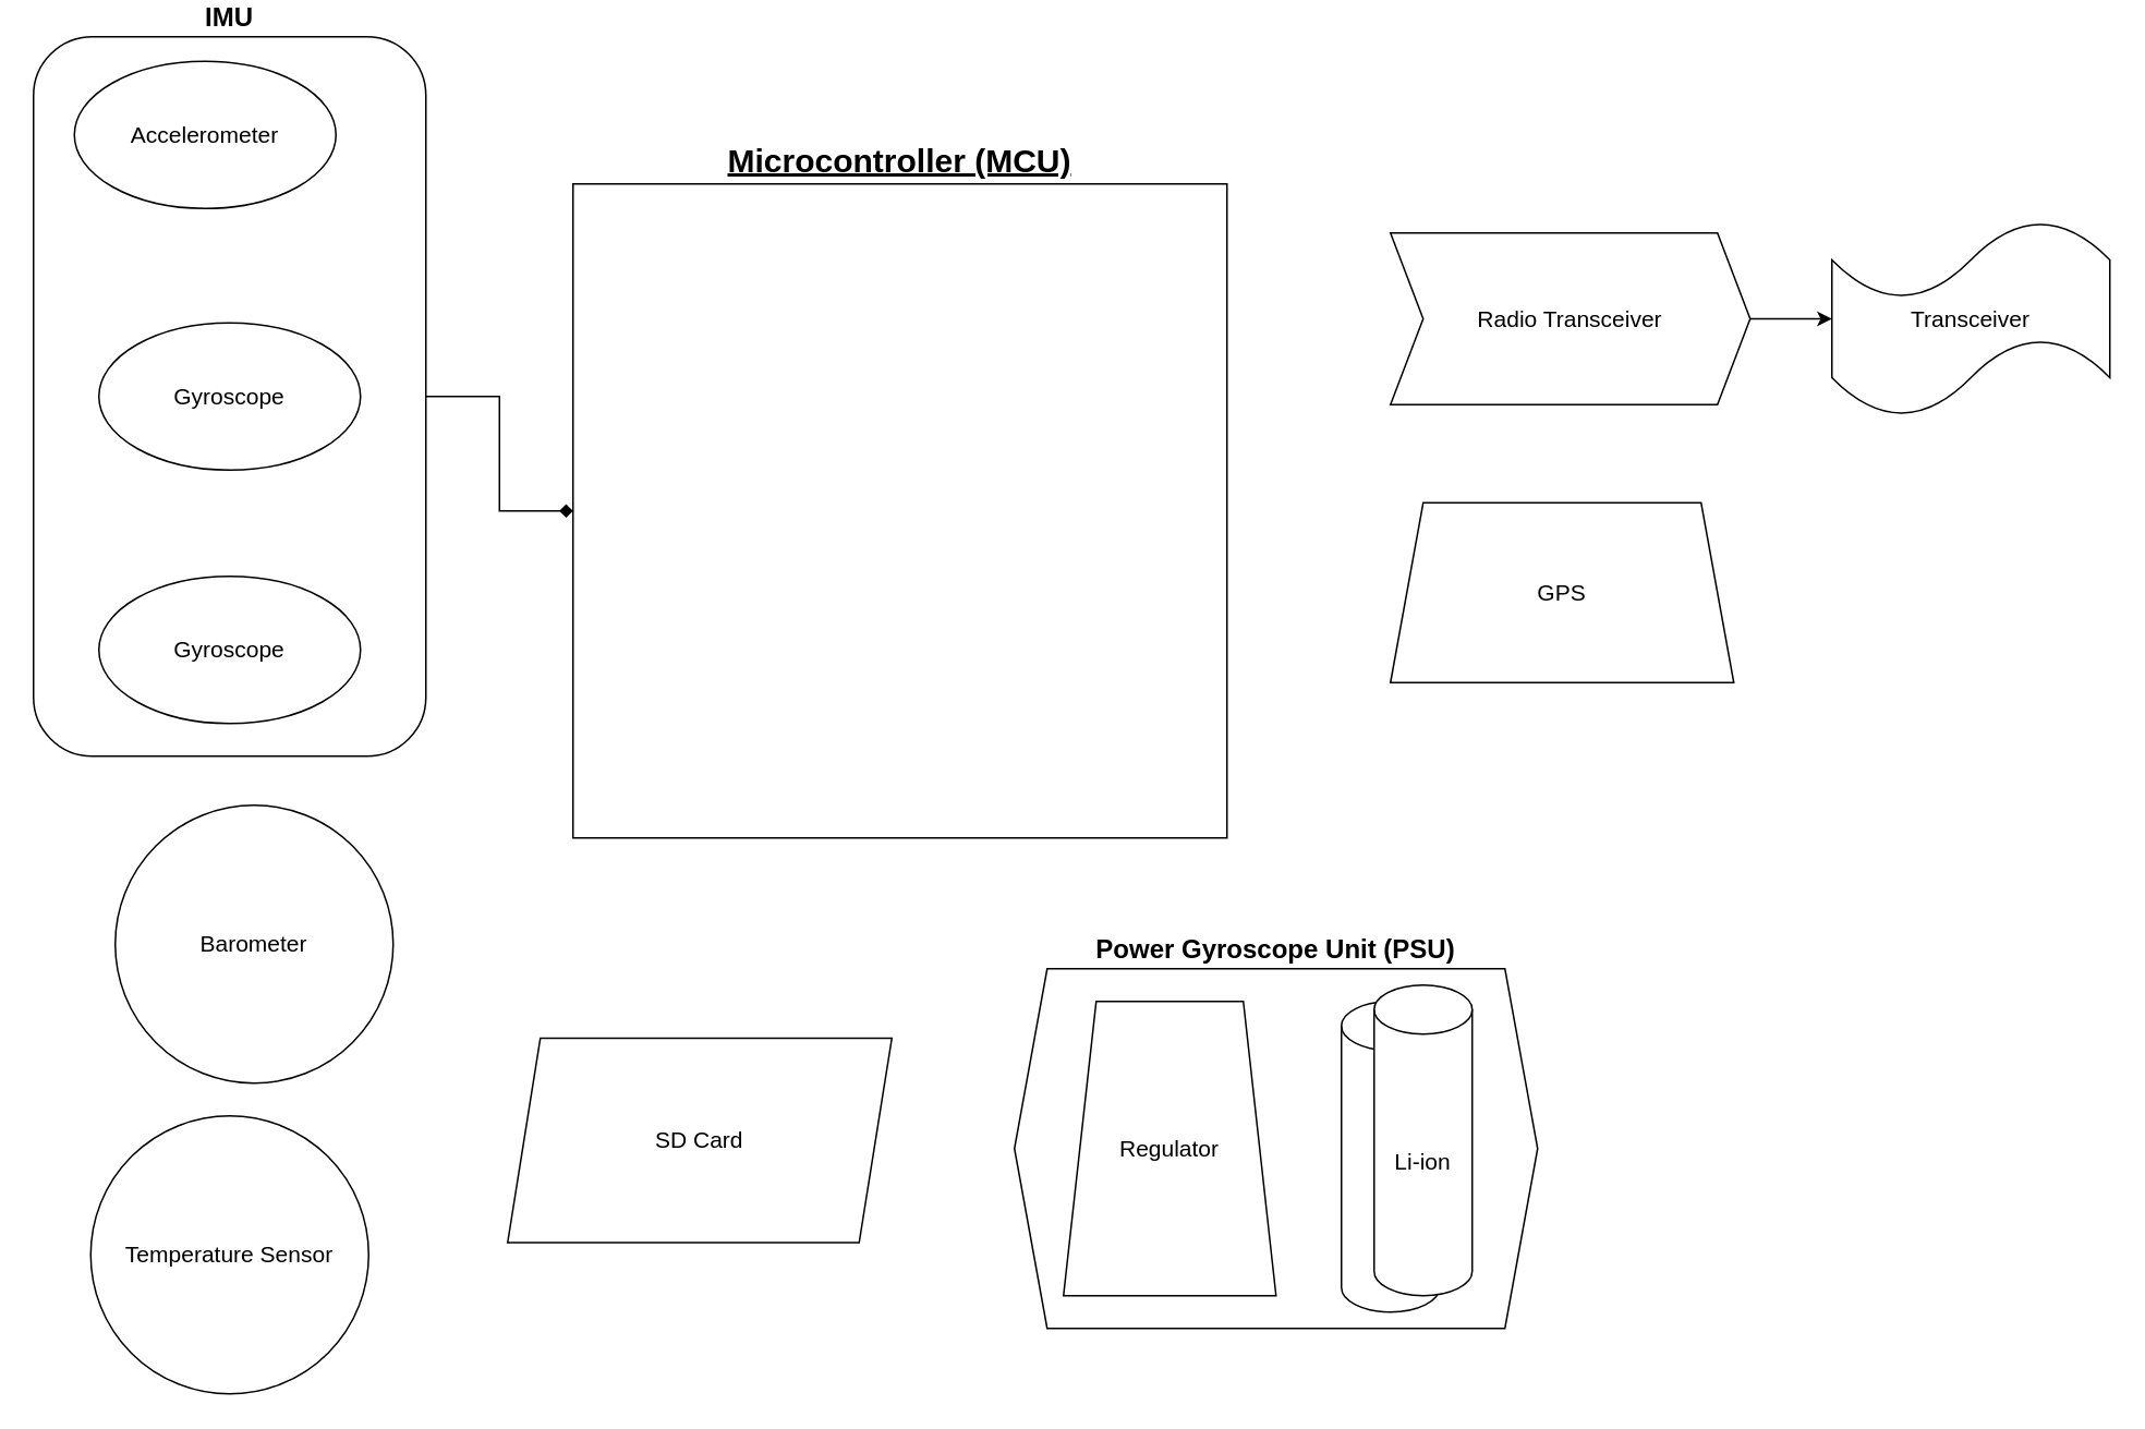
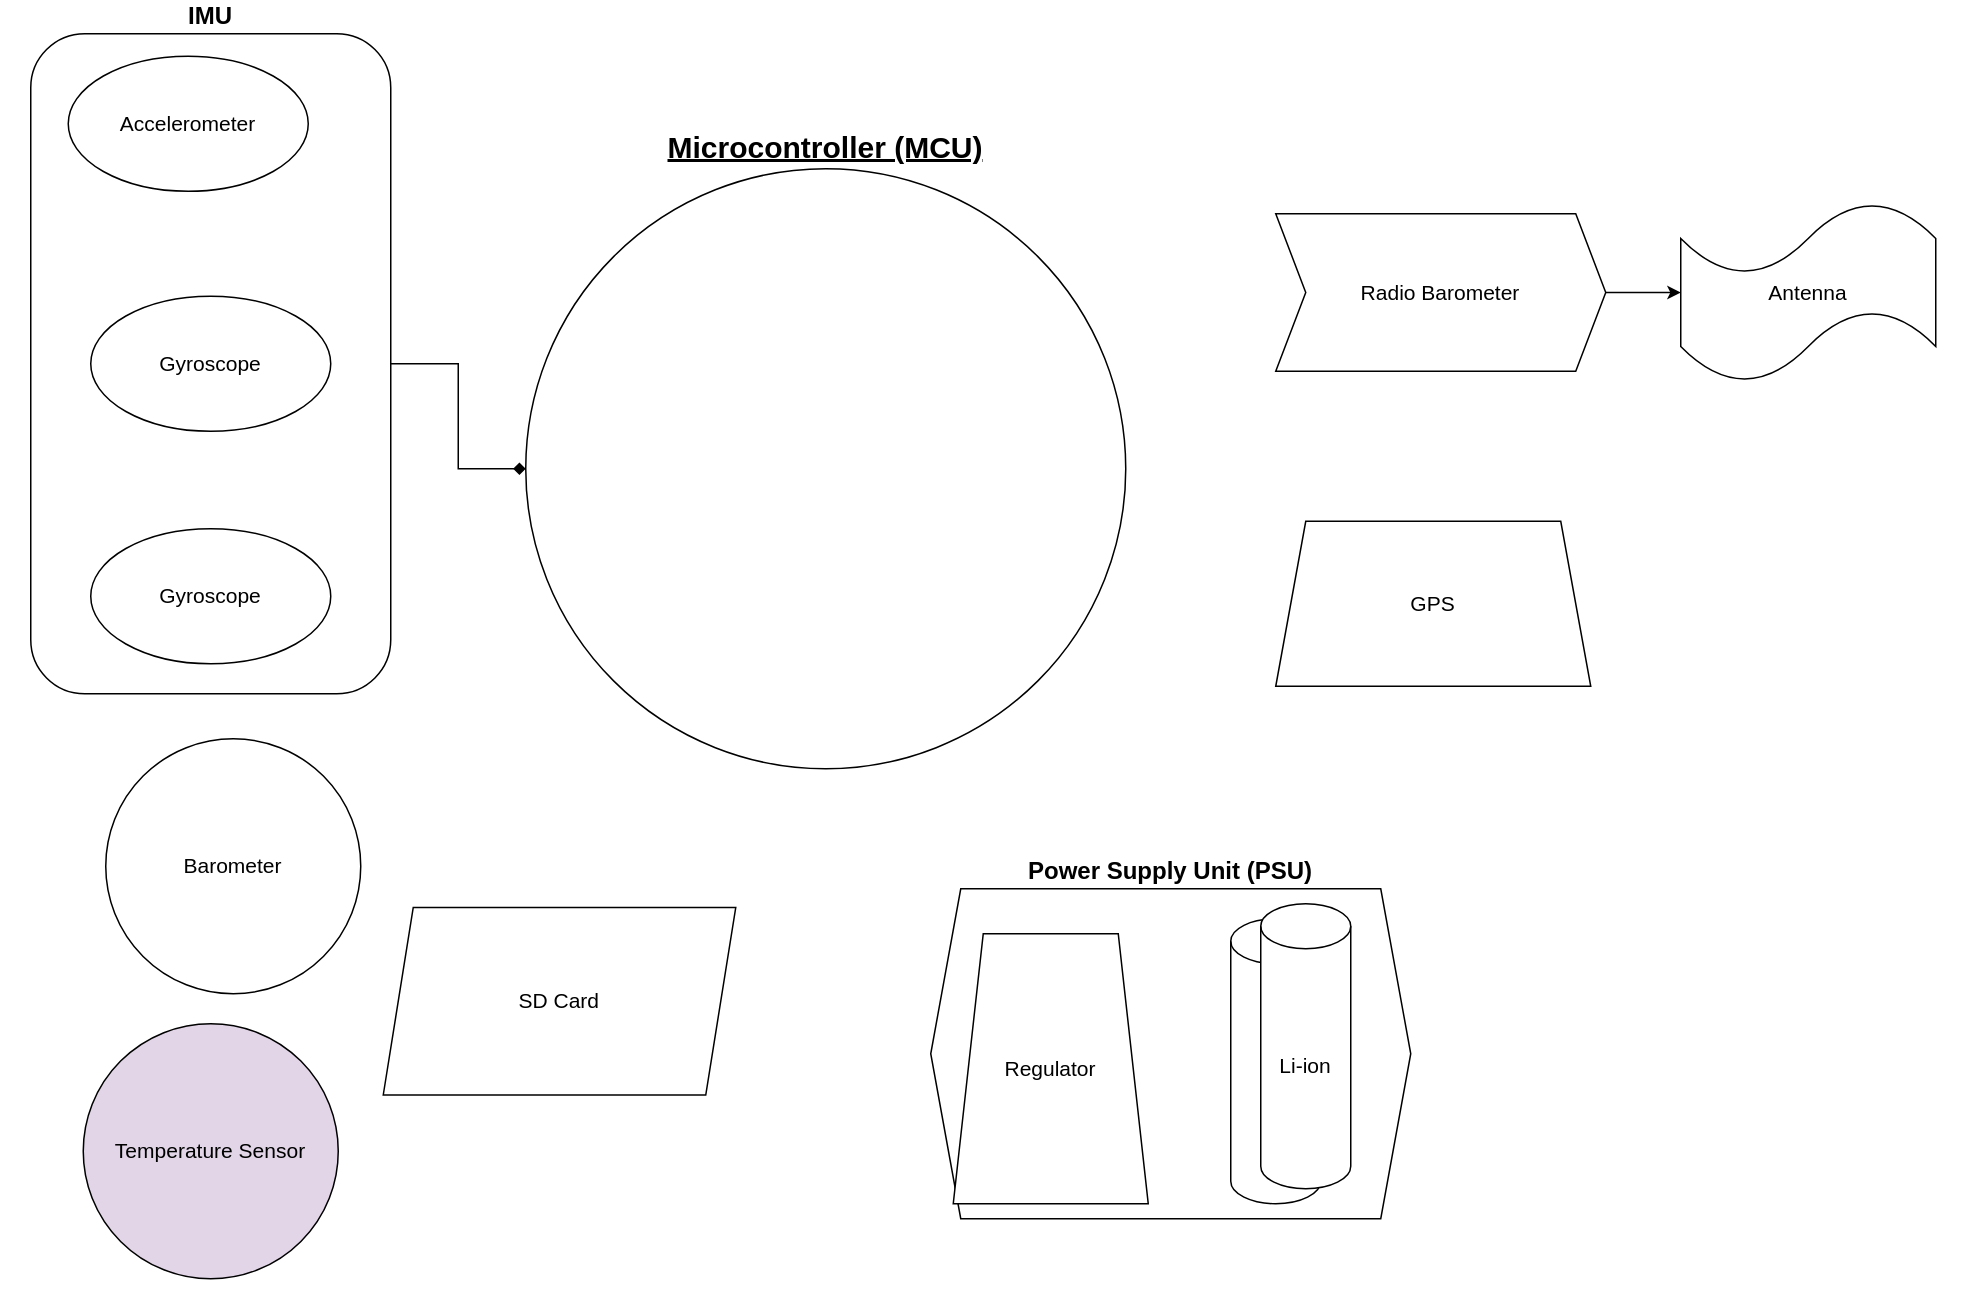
  <mxCell id="0" />
  <mxCell id="1" parent="0" />
  <mxCell id="2" value="" style="edgeStyle=orthogonalEdgeStyle;rounded=0;orthogonalLoop=1;jettySize=auto;html=1;endArrow=diamond;" edge="1" parent="1" source="3" target="4"><mxGeometry relative="1" as="geometry" /></mxCell>
  <mxCell id="3" value="IMU" style="rounded=1;whiteSpace=wrap;html=1;labelPosition=center;verticalLabelPosition=top;align=center;verticalAlign=bottom;fontSize=16;fontStyle=1" vertex="1" parent="1"><mxGeometry x="20" y="20" width="240" height="440" as="geometry" /></mxCell>
- <mxCell id="4" value="Microcontroller (MCU)" style="whiteSpace=wrap;html=1;aspect=fixed;labelPosition=center;verticalLabelPosition=top;align=center;verticalAlign=bottom;fontStyle=5;fontSize=20;" vertex="1" parent="1"><mxGeometry x="350" y="110" width="400" height="400" as="geometry" /></mxCell>
- <mxCell id="5" value="SD Card" style="shape=parallelogram;perimeter=parallelogramPerimeter;whiteSpace=wrap;html=1;fixedSize=1;fontSize=14;" vertex="1" parent="1"><mxGeometry x="310" y="632.5" width="235" height="125" as="geometry" /></mxCell>
+ <mxCell id="4" value="Microcontroller (MCU)" style="ellipse;whiteSpace=wrap;html=1;aspect=fixed;labelPosition=center;verticalLabelPosition=top;align=center;verticalAlign=bottom;fontStyle=5;fontSize=20;" vertex="1" parent="1"><mxGeometry x="350" y="110" width="400" height="400" as="geometry" /></mxCell>
+ <mxCell id="5" value="SD Card" style="shape=parallelogram;perimeter=parallelogramPerimeter;whiteSpace=wrap;html=1;fixedSize=1;fontSize=14;" vertex="1" parent="1"><mxGeometry x="255" y="602.5" width="235" height="125" as="geometry" /></mxCell>
  <mxCell id="6" value="Accelerometer" style="ellipse;whiteSpace=wrap;html=1;fontSize=14;" vertex="1" parent="1"><mxGeometry x="45" y="35" width="160" height="90" as="geometry" /></mxCell>
  <mxCell id="7" value="Gyroscope" style="ellipse;whiteSpace=wrap;html=1;fontSize=14;" vertex="1" parent="1"><mxGeometry x="60" y="195" width="160" height="90" as="geometry" /></mxCell>
  <mxCell id="8" value="Gyroscope" style="ellipse;whiteSpace=wrap;html=1;fontSize=14;" vertex="1" parent="1"><mxGeometry x="60" y="350" width="160" height="90" as="geometry" /></mxCell>
- <mxCell id="9" value="Power Gyroscope Unit (PSU)" style="shape=hexagon;perimeter=hexagonPerimeter2;whiteSpace=wrap;html=1;fixedSize=1;fontSize=16;fontStyle=1;labelPosition=center;verticalLabelPosition=top;align=center;verticalAlign=bottom;" vertex="1" parent="1"><mxGeometry x="620" y="590" width="320" height="220" as="geometry" /></mxCell>
+ <mxCell id="9" value="Power Supply Unit (PSU)" style="shape=hexagon;perimeter=hexagonPerimeter2;whiteSpace=wrap;html=1;fixedSize=1;fontSize=16;fontStyle=1;labelPosition=center;verticalLabelPosition=top;align=center;verticalAlign=bottom;" vertex="1" parent="1"><mxGeometry x="620" y="590" width="320" height="220" as="geometry" /></mxCell>
  <mxCell id="10" value="" style="shape=cylinder3;whiteSpace=wrap;html=1;boundedLbl=1;backgroundOutline=1;size=15;fontSize=14;" vertex="1" parent="1"><mxGeometry x="820" y="610" width="60" height="190" as="geometry" /></mxCell>
  <mxCell id="11" value="Li-ion" style="shape=cylinder3;whiteSpace=wrap;html=1;boundedLbl=1;backgroundOutline=1;size=15;fontSize=14;" vertex="1" parent="1"><mxGeometry x="840" y="600" width="60" height="190" as="geometry" /></mxCell>
- <mxCell id="12" value="Regulator" style="shape=trapezoid;perimeter=trapezoidPerimeter;whiteSpace=wrap;html=1;fixedSize=1;fontSize=14;" vertex="1" parent="1"><mxGeometry x="650" y="610" width="130" height="180" as="geometry" /></mxCell>
+ <mxCell id="12" value="Regulator" style="shape=trapezoid;perimeter=trapezoidPerimeter;whiteSpace=wrap;html=1;fixedSize=1;fontSize=14;" vertex="1" parent="1"><mxGeometry x="635" y="620" width="130" height="180" as="geometry" /></mxCell>
  <mxCell id="13" value="Barometer" style="ellipse;whiteSpace=wrap;html=1;aspect=fixed;fontSize=14;" vertex="1" parent="1"><mxGeometry x="70" y="490" width="170" height="170" as="geometry" /></mxCell>
- <mxCell id="14" value="Temperature Sensor" style="ellipse;whiteSpace=wrap;html=1;aspect=fixed;fontSize=14;" vertex="1" parent="1"><mxGeometry x="55" y="680" width="170" height="170" as="geometry" /></mxCell>
- <mxCell id="15" value="GPS" style="shape=trapezoid;perimeter=trapezoidPerimeter;whiteSpace=wrap;html=1;fixedSize=1;fontSize=14;" vertex="1" parent="1"><mxGeometry x="850" y="305" width="210" height="110" as="geometry" /></mxCell>
+ <mxCell id="14" value="Temperature Sensor" style="ellipse;whiteSpace=wrap;html=1;aspect=fixed;fontSize=14;fillColor=#e1d5e7;" vertex="1" parent="1"><mxGeometry x="55" y="680" width="170" height="170" as="geometry" /></mxCell>
+ <mxCell id="15" value="GPS" style="shape=trapezoid;perimeter=trapezoidPerimeter;whiteSpace=wrap;html=1;fixedSize=1;fontSize=14;" vertex="1" parent="1"><mxGeometry x="850" y="345" width="210" height="110" as="geometry" /></mxCell>
  <mxCell id="16" value="" style="edgeStyle=orthogonalEdgeStyle;rounded=0;orthogonalLoop=1;jettySize=auto;html=1;" edge="1" parent="1" source="17" target="18"><mxGeometry relative="1" as="geometry" /></mxCell>
- <mxCell id="17" value="Radio Transceiver " style="shape=step;perimeter=stepPerimeter;whiteSpace=wrap;html=1;fixedSize=1;fontSize=14;" vertex="1" parent="1"><mxGeometry x="850" y="140" width="220" height="105" as="geometry" /></mxCell>
- <mxCell id="18" value="Transceiver " style="shape=tape;whiteSpace=wrap;html=1;fontSize=14;" vertex="1" parent="1"><mxGeometry x="1120" y="132.5" width="170" height="120" as="geometry" /></mxCell>
+ <mxCell id="17" value="Radio Barometer " style="shape=step;perimeter=stepPerimeter;whiteSpace=wrap;html=1;fixedSize=1;fontSize=14;" vertex="1" parent="1"><mxGeometry x="850" y="140" width="220" height="105" as="geometry" /></mxCell>
+ <mxCell id="18" value="Antenna " style="shape=tape;whiteSpace=wrap;html=1;fontSize=14;" vertex="1" parent="1"><mxGeometry x="1120" y="132.5" width="170" height="120" as="geometry" /></mxCell>
